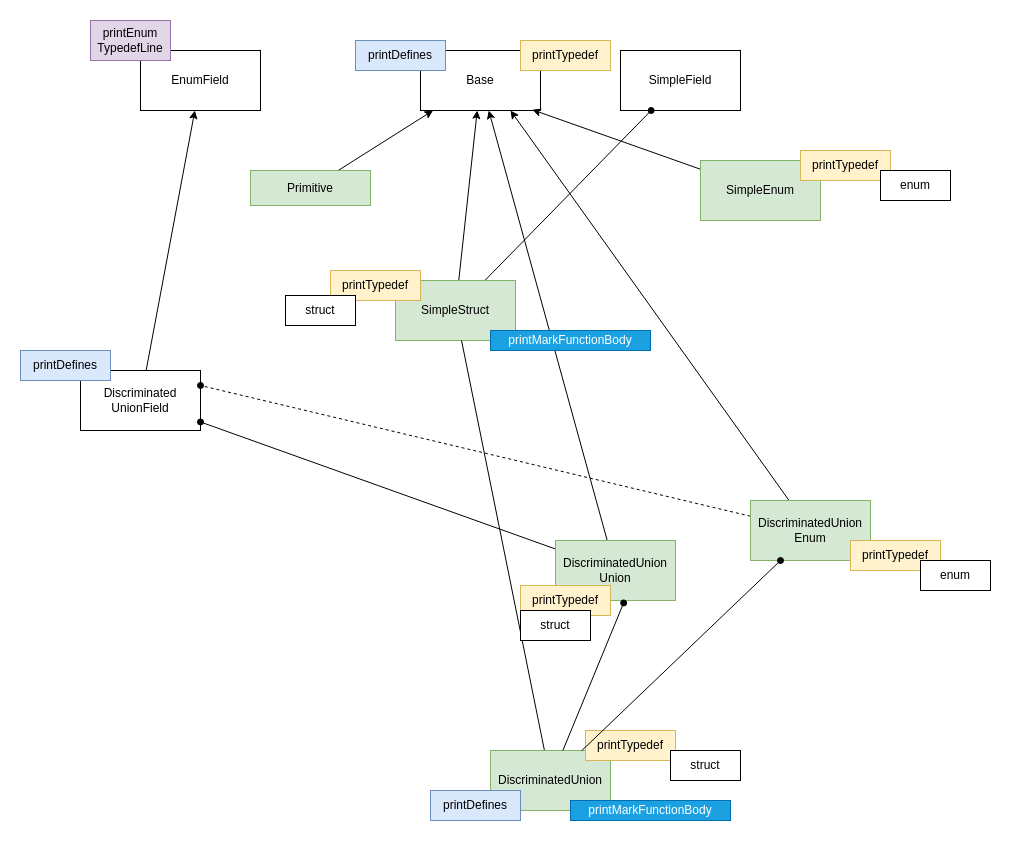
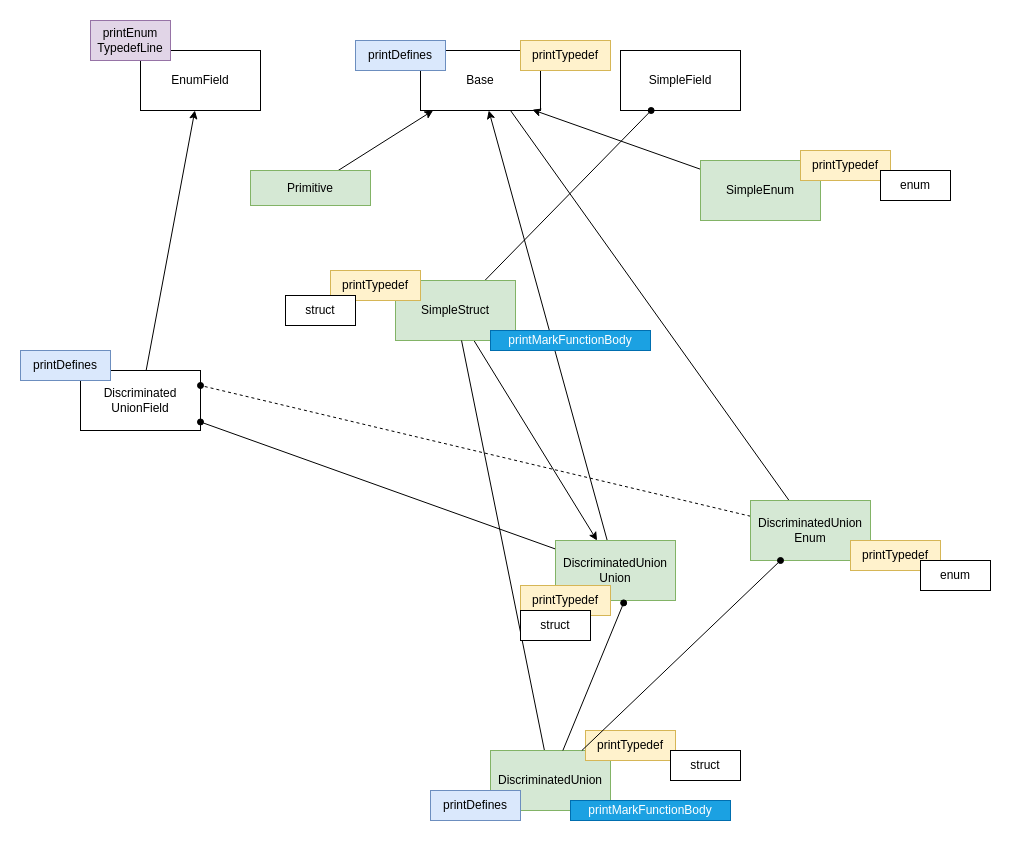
  <mxCell id="0" />
  <mxCell id="1" parent="0" />
  <mxCell id="2" value="Base" style="rounded=0;whiteSpace=wrap;html=1;" parent="1" vertex="1"><mxGeometry x="420" y="50" width="120" height="60" as="geometry" /></mxCell>
  <mxCell id="3" value="EnumField" style="rounded=0;whiteSpace=wrap;html=1;" parent="1" vertex="1"><mxGeometry x="140" y="50" width="120" height="60" as="geometry" /></mxCell>
  <mxCell id="4" value="SimpleField" style="rounded=0;whiteSpace=wrap;html=1;" parent="1" vertex="1"><mxGeometry x="620" y="50" width="120" height="60" as="geometry" /></mxCell>
- <mxCell id="5" style="edgeStyle=none;rounded=0;orthogonalLoop=1;jettySize=auto;html=1;" parent="1" source="7" target="2" edge="1"><mxGeometry relative="1" as="geometry" /></mxCell>
+ <mxCell id="5" style="edgeStyle=none;rounded=0;orthogonalLoop=1;jettySize=auto;html=1;" parent="1" source="7" target="14" edge="1"><mxGeometry relative="1" as="geometry" /></mxCell>
  <mxCell id="6" style="edgeStyle=none;rounded=0;orthogonalLoop=1;jettySize=auto;html=1;endArrow=oval;endFill=1;" parent="1" source="7" target="4" edge="1"><mxGeometry relative="1" as="geometry" /></mxCell>
  <mxCell id="7" value="SimpleStruct" style="rounded=0;whiteSpace=wrap;html=1;fillColor=#d5e8d4;strokeColor=#82b366;" parent="1" vertex="1"><mxGeometry x="395" y="280" width="120" height="60" as="geometry" /></mxCell>
  <mxCell id="8" style="edgeStyle=none;rounded=0;orthogonalLoop=1;jettySize=auto;html=1;" parent="1" source="9" target="3" edge="1"><mxGeometry relative="1" as="geometry" /></mxCell>
  <mxCell id="9" value="Discriminated&lt;br&gt;UnionField" style="rounded=0;whiteSpace=wrap;html=1;" parent="1" vertex="1"><mxGeometry x="80" y="370" width="120" height="60" as="geometry" /></mxCell>
  <mxCell id="10" style="edgeStyle=none;rounded=0;orthogonalLoop=1;jettySize=auto;html=1;endArrow=none;" parent="1" source="11" target="7" edge="1"><mxGeometry relative="1" as="geometry"><mxPoint x="440.909" y="480" as="targetPoint" /></mxGeometry></mxCell>
  <mxCell id="11" value="DiscriminatedUnion" style="rounded=0;whiteSpace=wrap;html=1;fillColor=#d5e8d4;strokeColor=#82b366;" parent="1" vertex="1"><mxGeometry x="490" y="750" width="120" height="60" as="geometry" /></mxCell>
  <mxCell id="12" style="edgeStyle=none;rounded=0;orthogonalLoop=1;jettySize=auto;html=1;" parent="1" source="14" target="2" edge="1"><mxGeometry relative="1" as="geometry" /></mxCell>
  <mxCell id="13" style="edgeStyle=none;rounded=0;orthogonalLoop=1;jettySize=auto;html=1;endArrow=oval;endFill=1;" parent="1" source="14" target="9" edge="1"><mxGeometry relative="1" as="geometry" /></mxCell>
  <mxCell id="14" value="DiscriminatedUnion&lt;br&gt;Union" style="rounded=0;whiteSpace=wrap;html=1;fillColor=#d5e8d4;strokeColor=#82b366;" parent="1" vertex="1"><mxGeometry x="555" y="540" width="120" height="60" as="geometry" /></mxCell>
  <mxCell id="15" style="edgeStyle=none;rounded=0;orthogonalLoop=1;jettySize=auto;html=1;entryX=0.932;entryY=0.987;entryDx=0;entryDy=0;entryPerimeter=0;" parent="1" source="16" target="2" edge="1"><mxGeometry relative="1" as="geometry" /></mxCell>
  <mxCell id="16" value="SimpleEnum" style="rounded=0;whiteSpace=wrap;html=1;fillColor=#d5e8d4;strokeColor=#82b366;" parent="1" vertex="1"><mxGeometry x="700" y="160" width="120" height="60" as="geometry" /></mxCell>
- <mxCell id="17" style="edgeStyle=none;rounded=0;orthogonalLoop=1;jettySize=auto;html=1;entryX=0.75;entryY=1;entryDx=0;entryDy=0;" parent="1" source="19" target="2" edge="1"><mxGeometry relative="1" as="geometry" /></mxCell>
+ <mxCell id="17" style="edgeStyle=none;rounded=0;orthogonalLoop=1;jettySize=auto;html=1;entryX=0.75;entryY=1;entryDx=0;entryDy=0;endArrow=none;" parent="1" source="19" target="2" edge="1"><mxGeometry relative="1" as="geometry" /></mxCell>
  <mxCell id="18" style="edgeStyle=none;rounded=0;orthogonalLoop=1;jettySize=auto;html=1;endArrow=oval;endFill=1;entryX=1;entryY=0.25;entryDx=0;entryDy=0;dashed=1;" parent="1" source="19" target="9" edge="1"><mxGeometry relative="1" as="geometry"><mxPoint x="210" y="330" as="targetPoint" /></mxGeometry></mxCell>
  <mxCell id="19" value="DiscriminatedUnion&lt;br&gt;Enum" style="rounded=0;whiteSpace=wrap;html=1;fillColor=#d5e8d4;strokeColor=#82b366;" parent="1" vertex="1"><mxGeometry x="750" y="500" width="120" height="60" as="geometry" /></mxCell>
  <mxCell id="20" style="edgeStyle=none;rounded=0;orthogonalLoop=1;jettySize=auto;html=1;" parent="1" source="21" target="2" edge="1"><mxGeometry relative="1" as="geometry" /></mxCell>
  <mxCell id="21" value="Primitive" style="rounded=0;whiteSpace=wrap;html=1;fillColor=#d5e8d4;strokeColor=#82b366;" parent="1" vertex="1"><mxGeometry x="250" y="170" width="120" height="35" as="geometry" /></mxCell>
  <mxCell id="22" value="printTypedef" style="rounded=0;whiteSpace=wrap;html=1;fillColor=#fff2cc;strokeColor=#d6b656;" parent="1" vertex="1"><mxGeometry x="520" y="40" width="90" height="30" as="geometry" /></mxCell>
  <mxCell id="23" value="printTypedef" style="rounded=0;whiteSpace=wrap;html=1;fillColor=#fff2cc;strokeColor=#d6b656;" parent="1" vertex="1"><mxGeometry x="330" y="270" width="90" height="30" as="geometry" /></mxCell>
  <mxCell id="24" value="printTypedef" style="rounded=0;whiteSpace=wrap;html=1;fillColor=#fff2cc;strokeColor=#d6b656;" parent="1" vertex="1"><mxGeometry x="585" y="730" width="90" height="30" as="geometry" /></mxCell>
  <mxCell id="25" value="printTypedef" style="rounded=0;whiteSpace=wrap;html=1;fillColor=#fff2cc;strokeColor=#d6b656;" parent="1" vertex="1"><mxGeometry x="520" y="585" width="90" height="30" as="geometry" /></mxCell>
  <mxCell id="26" value="printTypedef" style="rounded=0;whiteSpace=wrap;html=1;fillColor=#fff2cc;strokeColor=#d6b656;" parent="1" vertex="1"><mxGeometry x="800" y="150" width="90" height="30" as="geometry" /></mxCell>
  <mxCell id="27" value="printTypedef" style="rounded=0;whiteSpace=wrap;html=1;fillColor=#fff2cc;strokeColor=#d6b656;" parent="1" vertex="1"><mxGeometry x="850" y="540" width="90" height="30" as="geometry" /></mxCell>
  <mxCell id="28" value="printDefines" style="rounded=0;whiteSpace=wrap;html=1;fillColor=#dae8fc;strokeColor=#6c8ebf;" parent="1" vertex="1"><mxGeometry x="355" y="40" width="90" height="30" as="geometry" /></mxCell>
  <mxCell id="29" value="printDefines" style="rounded=0;whiteSpace=wrap;html=1;fillColor=#dae8fc;strokeColor=#6c8ebf;" parent="1" vertex="1"><mxGeometry x="20" y="350" width="90" height="30" as="geometry" /></mxCell>
  <mxCell id="30" value="printDefines" style="rounded=0;whiteSpace=wrap;html=1;fillColor=#dae8fc;strokeColor=#6c8ebf;" parent="1" vertex="1"><mxGeometry x="430" y="790" width="90" height="30" as="geometry" /></mxCell>
  <mxCell id="31" value="struct" style="rounded=0;whiteSpace=wrap;html=1;" parent="1" vertex="1"><mxGeometry x="670" y="750" width="70" height="30" as="geometry" /></mxCell>
  <mxCell id="32" value="enum" style="rounded=0;whiteSpace=wrap;html=1;" parent="1" vertex="1"><mxGeometry x="880" y="170" width="70" height="30" as="geometry" /></mxCell>
  <mxCell id="33" value="enum" style="rounded=0;whiteSpace=wrap;html=1;" parent="1" vertex="1"><mxGeometry x="920" y="560" width="70" height="30" as="geometry" /></mxCell>
  <mxCell id="34" value="struct" style="rounded=0;whiteSpace=wrap;html=1;" parent="1" vertex="1"><mxGeometry x="285" y="295" width="70" height="30" as="geometry" /></mxCell>
  <mxCell id="35" value="struct" style="rounded=0;whiteSpace=wrap;html=1;" parent="1" vertex="1"><mxGeometry x="520" y="610" width="70" height="30" as="geometry" /></mxCell>
  <mxCell id="36" style="edgeStyle=none;rounded=0;orthogonalLoop=1;jettySize=auto;html=1;entryX=0.25;entryY=1;entryDx=0;entryDy=0;endArrow=oval;endFill=1;" parent="1" source="11" target="19" edge="1"><mxGeometry relative="1" as="geometry" /></mxCell>
  <mxCell id="37" style="edgeStyle=none;rounded=0;orthogonalLoop=1;jettySize=auto;html=1;entryX=0.568;entryY=1.04;entryDx=0;entryDy=0;entryPerimeter=0;endArrow=oval;endFill=1;" parent="1" source="11" target="14" edge="1"><mxGeometry relative="1" as="geometry" /></mxCell>
  <mxCell id="38" value="printEnum&lt;br&gt;TypedefLine" style="rounded=0;whiteSpace=wrap;html=1;fillColor=#e1d5e7;strokeColor=#9673a6;" parent="1" vertex="1"><mxGeometry x="90" y="20" width="80" height="40" as="geometry" /></mxCell>
  <mxCell id="39" value="printMarkFunctionBody" style="rounded=0;whiteSpace=wrap;html=1;fillColor=#1ba1e2;strokeColor=#006EAF;fontColor=#ffffff;" parent="1" vertex="1"><mxGeometry x="490" y="330" width="160" height="20" as="geometry" /></mxCell>
  <mxCell id="40" value="printMarkFunctionBody" style="rounded=0;whiteSpace=wrap;html=1;fillColor=#1ba1e2;strokeColor=#006EAF;fontColor=#ffffff;" parent="1" vertex="1"><mxGeometry x="570" y="800" width="160" height="20" as="geometry" /></mxCell>
